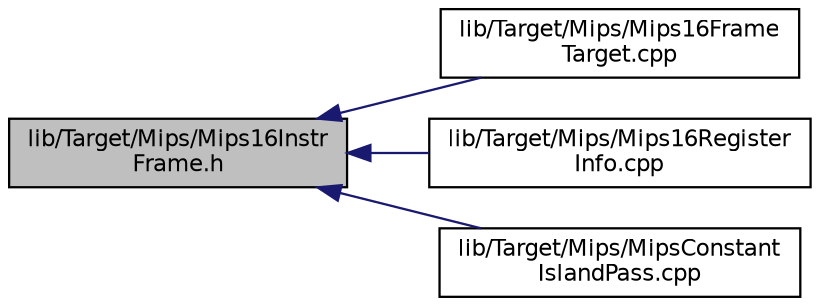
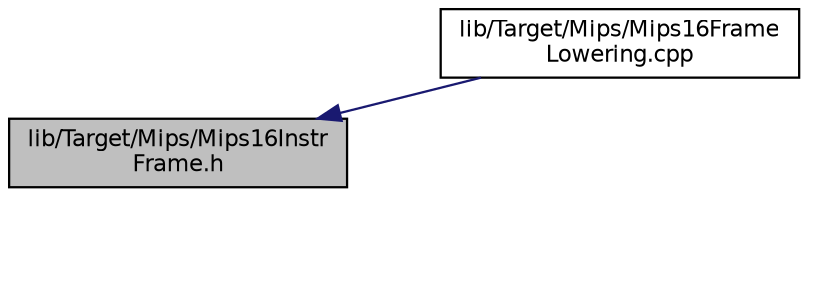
  digraph {
    rankdir=LR
    node [color=black fontname=Helvetica fontsize=10 shape=box]
    edge [color=midnightblue dir=back fontname=Helvetica fontsize=10 labelfontname=Helvetica labelfontsize=10 style=solid]
    n1 [fillcolor=grey75 fontcolor=black height=0.2 label="lib/Target/Mips/Mips16Instr\lFrame.h" style=filled width=0.4]
-   n2 [height=0.2 label="lib/Target/Mips/Mips16Frame\lTarget.cpp" width=0.4]
-   n3 [height=0.2 label="lib/Target/Mips/Mips16Register\lInfo.cpp" width=0.4]
-   n4 [height=0.2 label="lib/Target/Mips/MipsConstant\lIslandPass.cpp" width=0.4]
+   n2 [height=0.2 label="lib/Target/Mips/Mips16Frame\lLowering.cpp" width=0.4]
    n1 -> n2
-   n1 -> n3
-   n1 -> n4
  }
